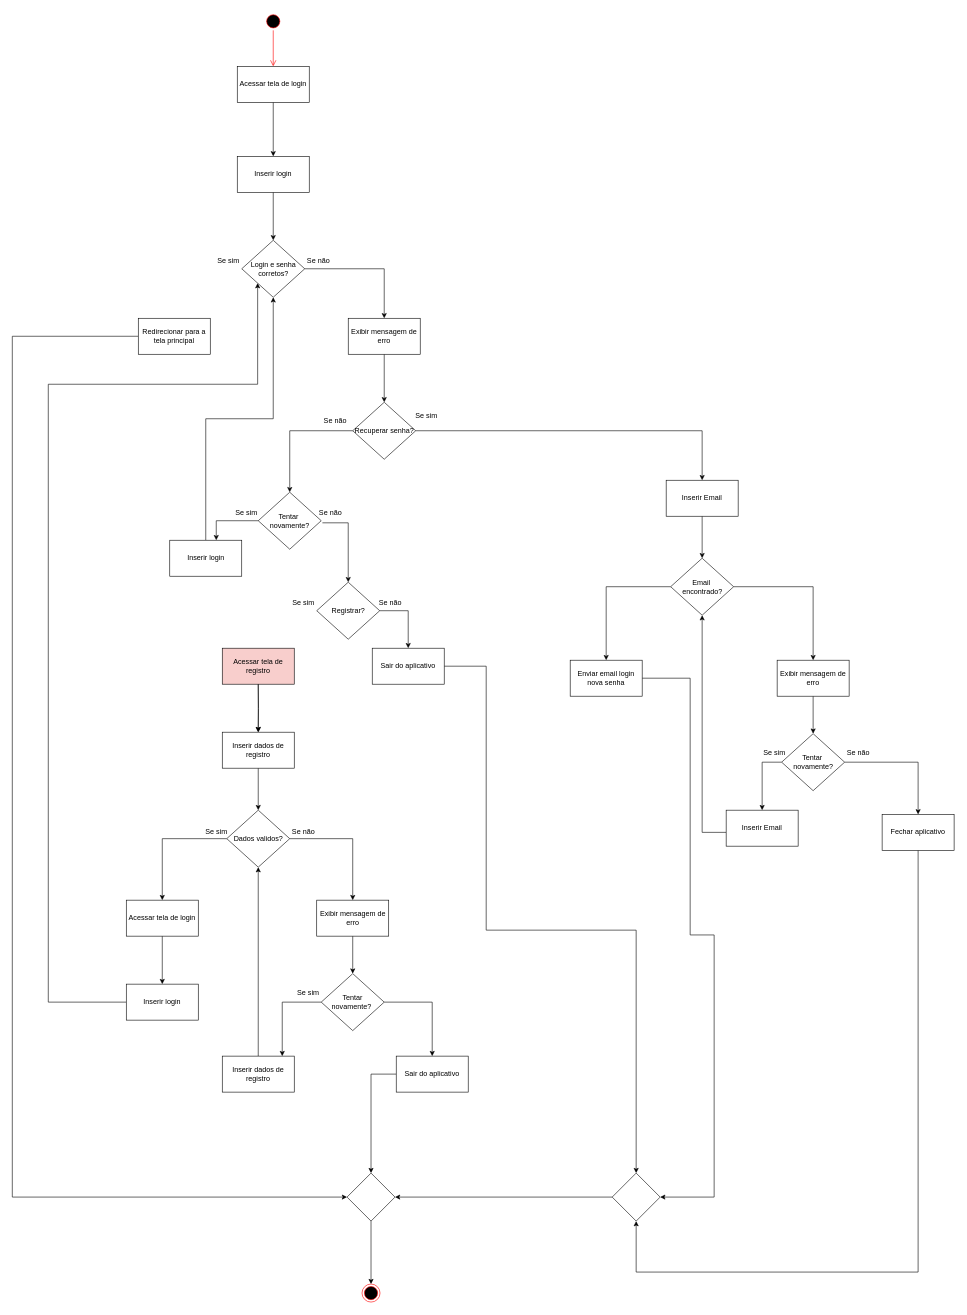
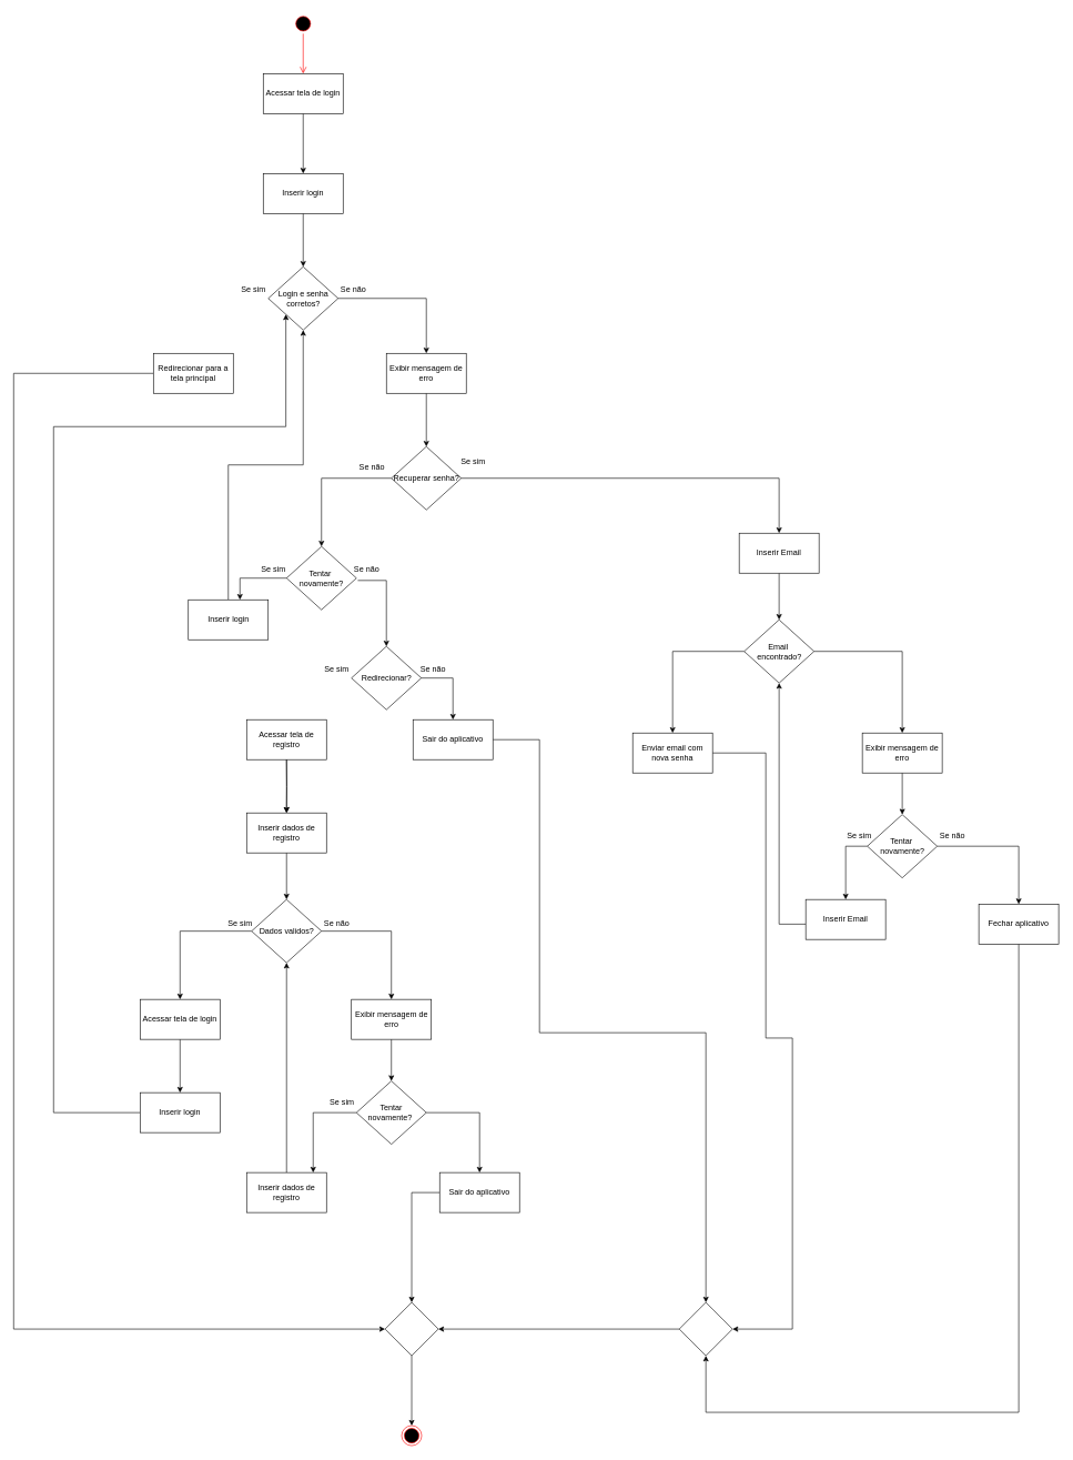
  <mxCell id="0" />
  <mxCell id="1" parent="0" />
  <mxCell id="2" value="" style="ellipse;html=1;shape=startState;fillColor=#000000;strokeColor=#ff0000;" parent="1" vertex="1"><mxGeometry x="440" y="20" width="30" height="30" as="geometry" /></mxCell>
  <mxCell id="3" value="" style="edgeStyle=orthogonalEdgeStyle;html=1;verticalAlign=bottom;endArrow=open;endSize=8;strokeColor=#ff0000;rounded=0;" parent="1" source="2" target="22" edge="1"><mxGeometry relative="1" as="geometry"><mxPoint x="455" y="110" as="targetPoint" /></mxGeometry></mxCell>
  <mxCell id="4" value="" style="edgeStyle=orthogonalEdgeStyle;rounded=0;orthogonalLoop=1;jettySize=auto;html=1;" parent="1" source="22" target="23" edge="1"><mxGeometry relative="1" as="geometry"><mxPoint x="455" y="180" as="sourcePoint" /><mxPoint x="455" y="260" as="targetPoint" /></mxGeometry></mxCell>
  <mxCell id="5" value="" style="edgeStyle=orthogonalEdgeStyle;rounded=0;orthogonalLoop=1;jettySize=auto;html=1;" parent="1" source="23" target="6" edge="1"><mxGeometry relative="1" as="geometry"><mxPoint x="455" y="330" as="sourcePoint" /></mxGeometry></mxCell>
  <mxCell id="6" value="Login e senha corretos?" style="rhombus;whiteSpace=wrap;html=1;" parent="1" vertex="1"><mxGeometry x="402.5" y="400" width="105" height="95" as="geometry" /></mxCell>
  <mxCell id="7" value="Se sim" style="text;html=1;align=center;verticalAlign=middle;resizable=0;points=[];autosize=1;strokeColor=none;fillColor=none;" parent="1" vertex="1"><mxGeometry x="350" y="420" width="60" height="30" as="geometry" /></mxCell>
  <mxCell id="8" value="" style="edgeStyle=orthogonalEdgeStyle;rounded=0;orthogonalLoop=1;jettySize=auto;html=1;" parent="1" source="6" target="26" edge="1"><mxGeometry relative="1" as="geometry"><mxPoint x="640" y="530" as="targetPoint" /></mxGeometry></mxCell>
  <mxCell id="9" value="" style="edgeStyle=orthogonalEdgeStyle;rounded=0;orthogonalLoop=1;jettySize=auto;html=1;" parent="1" source="26" target="13" edge="1"><mxGeometry relative="1" as="geometry"><mxPoint x="640" y="670" as="targetPoint" /><mxPoint x="640" y="600" as="sourcePoint" /></mxGeometry></mxCell>
  <mxCell id="10" value="Se não" style="text;html=1;align=center;verticalAlign=middle;resizable=0;points=[];autosize=1;strokeColor=none;fillColor=none;" parent="1" vertex="1"><mxGeometry x="500" y="420" width="60" height="30" as="geometry" /></mxCell>
  <mxCell id="11" style="edgeStyle=orthogonalEdgeStyle;rounded=0;orthogonalLoop=1;jettySize=auto;html=1;" parent="1" source="13" target="18" edge="1"><mxGeometry relative="1" as="geometry"><mxPoint x="490" y="820" as="targetPoint" /></mxGeometry></mxCell>
  <mxCell id="12" value="" style="edgeStyle=orthogonalEdgeStyle;rounded=0;orthogonalLoop=1;jettySize=auto;html=1;" edge="1" parent="1" source="13" target="62"><mxGeometry relative="1" as="geometry"><mxPoint x="825" y="850" as="targetPoint" /><Array as="points"><mxPoint x="1170" y="717" /></Array></mxGeometry></mxCell>
  <mxCell id="13" value="Recuperar senha?" style="rhombus;whiteSpace=wrap;html=1;" parent="1" vertex="1"><mxGeometry x="587.5" y="670" width="105" height="95" as="geometry" /></mxCell>
  <mxCell id="14" value="Se sim" style="text;html=1;align=center;verticalAlign=middle;resizable=0;points=[];autosize=1;strokeColor=none;fillColor=none;" parent="1" vertex="1"><mxGeometry x="680" y="678" width="60" height="30" as="geometry" /></mxCell>
  <mxCell id="15" value="Se não" style="text;html=1;align=center;verticalAlign=middle;resizable=0;points=[];autosize=1;strokeColor=none;fillColor=none;" parent="1" vertex="1"><mxGeometry x="527.5" y="686" width="60" height="30" as="geometry" /></mxCell>
  <mxCell id="16" value="" style="edgeStyle=orthogonalEdgeStyle;rounded=0;orthogonalLoop=1;jettySize=auto;html=1;exitX=0.283;exitY=1.033;exitDx=0;exitDy=0;exitPerimeter=0;entryX=0.5;entryY=0;entryDx=0;entryDy=0;" parent="1" source="30" target="21" edge="1"><mxGeometry relative="1" as="geometry"><mxPoint x="550" y="890" as="sourcePoint" /><mxPoint x="650" y="950" as="targetPoint" /><Array as="points"><mxPoint x="580" y="871" /></Array></mxGeometry></mxCell>
  <mxCell id="17" style="edgeStyle=orthogonalEdgeStyle;rounded=0;orthogonalLoop=1;jettySize=auto;html=1;" edge="1" parent="1" source="18" target="52"><mxGeometry relative="1" as="geometry"><Array as="points"><mxPoint x="360" y="868" /></Array></mxGeometry></mxCell>
  <mxCell id="18" value="Tentar&amp;nbsp; novamente?" style="rhombus;whiteSpace=wrap;html=1;" parent="1" vertex="1"><mxGeometry x="430" y="820" width="105" height="95" as="geometry" /></mxCell>
  <mxCell id="19" value="Se sim" style="text;html=1;align=center;verticalAlign=middle;resizable=0;points=[];autosize=1;strokeColor=none;fillColor=none;" parent="1" vertex="1"><mxGeometry x="380" y="840" width="60" height="30" as="geometry" /></mxCell>
  <mxCell id="20" value="" style="edgeStyle=orthogonalEdgeStyle;rounded=0;orthogonalLoop=1;jettySize=auto;html=1;exitX=1;exitY=0.5;exitDx=0;exitDy=0;" edge="1" parent="1" source="21" target="32"><mxGeometry relative="1" as="geometry" /></mxCell>
- <mxCell id="21" value="Registrar?" style="rhombus;whiteSpace=wrap;html=1;" parent="1" vertex="1"><mxGeometry x="527.5" y="970" width="105" height="95" as="geometry" /></mxCell>
+ <mxCell id="21" value="Redirecionar?" style="rhombus;whiteSpace=wrap;html=1;" parent="1" vertex="1"><mxGeometry x="527.5" y="970" width="105" height="95" as="geometry" /></mxCell>
  <mxCell id="22" value="Acessar tela de login" style="rounded=0;whiteSpace=wrap;html=1;" vertex="1" parent="1"><mxGeometry x="395" y="110" width="120" height="60" as="geometry" /></mxCell>
  <mxCell id="23" value="Inserir login" style="rounded=0;whiteSpace=wrap;html=1;" vertex="1" parent="1"><mxGeometry x="395" y="260" width="120" height="60" as="geometry" /></mxCell>
  <mxCell id="24" style="edgeStyle=orthogonalEdgeStyle;rounded=0;orthogonalLoop=1;jettySize=auto;html=1;" edge="1" parent="1" source="25" target="60"><mxGeometry relative="1" as="geometry"><Array as="points"><mxPoint x="20" y="560" /><mxPoint x="20" y="1995" /></Array></mxGeometry></mxCell>
  <mxCell id="25" value="Redirecionar para a tela principal" style="rounded=0;whiteSpace=wrap;html=1;" vertex="1" parent="1"><mxGeometry x="230" y="530" width="120" height="60" as="geometry" /></mxCell>
  <mxCell id="26" value="Exibir mensagem de erro" style="rounded=0;whiteSpace=wrap;html=1;" vertex="1" parent="1"><mxGeometry x="580" y="530" width="120" height="60" as="geometry" /></mxCell>
  <mxCell id="27" value="" style="edgeStyle=orthogonalEdgeStyle;rounded=0;orthogonalLoop=1;jettySize=auto;html=1;" edge="1" parent="1" source="28"><mxGeometry relative="1" as="geometry"><mxPoint x="430" y="1220" as="targetPoint" /></mxGeometry></mxCell>
- <mxCell id="28" value="Acessar tela de registro" style="whiteSpace=wrap;html=1;fillColor=#f8cecc;" vertex="1" parent="1"><mxGeometry x="370" y="1080" width="120" height="60" as="geometry" /></mxCell>
+ <mxCell id="28" value="Acessar tela de registro" style="whiteSpace=wrap;html=1;" vertex="1" parent="1"><mxGeometry x="370" y="1080" width="120" height="60" as="geometry" /></mxCell>
  <mxCell id="29" value="Se sim" style="text;html=1;align=center;verticalAlign=middle;resizable=0;points=[];autosize=1;strokeColor=none;fillColor=none;" vertex="1" parent="1"><mxGeometry x="475" y="990" width="60" height="30" as="geometry" /></mxCell>
  <mxCell id="30" value="Se não" style="text;html=1;align=center;verticalAlign=middle;resizable=0;points=[];autosize=1;strokeColor=none;fillColor=none;" vertex="1" parent="1"><mxGeometry x="520" y="840" width="60" height="30" as="geometry" /></mxCell>
  <mxCell id="31" style="edgeStyle=orthogonalEdgeStyle;rounded=0;orthogonalLoop=1;jettySize=auto;html=1;entryX=0.5;entryY=0;entryDx=0;entryDy=0;" edge="1" parent="1" source="32" target="77"><mxGeometry relative="1" as="geometry"><Array as="points"><mxPoint x="810" y="1110" /><mxPoint x="810" y="1550" /><mxPoint x="1060" y="1550" /></Array></mxGeometry></mxCell>
  <mxCell id="32" value="Sair do aplicativo" style="whiteSpace=wrap;html=1;" vertex="1" parent="1"><mxGeometry x="620" y="1080" width="120" height="60" as="geometry" /></mxCell>
  <mxCell id="33" value="Se não" style="text;html=1;align=center;verticalAlign=middle;resizable=0;points=[];autosize=1;strokeColor=none;fillColor=none;" vertex="1" parent="1"><mxGeometry x="620" y="990" width="60" height="30" as="geometry" /></mxCell>
  <mxCell id="34" value="" style="edgeStyle=orthogonalEdgeStyle;rounded=0;orthogonalLoop=1;jettySize=auto;html=1;" edge="1" parent="1" target="36"><mxGeometry relative="1" as="geometry"><mxPoint x="430" y="1140" as="sourcePoint" /></mxGeometry></mxCell>
  <mxCell id="35" value="" style="edgeStyle=orthogonalEdgeStyle;rounded=0;orthogonalLoop=1;jettySize=auto;html=1;" edge="1" parent="1" source="36" target="39"><mxGeometry relative="1" as="geometry" /></mxCell>
  <mxCell id="36" value="Inserir dados de registro" style="whiteSpace=wrap;html=1;" vertex="1" parent="1"><mxGeometry x="370" y="1220" width="120" height="60" as="geometry" /></mxCell>
  <mxCell id="37" value="" style="edgeStyle=orthogonalEdgeStyle;rounded=0;orthogonalLoop=1;jettySize=auto;html=1;" edge="1" parent="1" source="39" target="41"><mxGeometry relative="1" as="geometry" /></mxCell>
  <mxCell id="38" value="" style="edgeStyle=orthogonalEdgeStyle;rounded=0;orthogonalLoop=1;jettySize=auto;html=1;" edge="1" parent="1" source="39" target="46"><mxGeometry relative="1" as="geometry" /></mxCell>
  <mxCell id="39" value="Dados validos?" style="rhombus;whiteSpace=wrap;html=1;" vertex="1" parent="1"><mxGeometry x="377.5" y="1350" width="105" height="95" as="geometry" /></mxCell>
  <mxCell id="40" value="" style="edgeStyle=orthogonalEdgeStyle;rounded=0;orthogonalLoop=1;jettySize=auto;html=1;" edge="1" parent="1" source="41" target="44"><mxGeometry relative="1" as="geometry" /></mxCell>
  <mxCell id="41" value="Acessar tela de login" style="whiteSpace=wrap;html=1;" vertex="1" parent="1"><mxGeometry x="210" y="1500" width="120" height="60" as="geometry" /></mxCell>
  <mxCell id="42" value="Se sim" style="text;html=1;align=center;verticalAlign=middle;resizable=0;points=[];autosize=1;strokeColor=none;fillColor=none;" vertex="1" parent="1"><mxGeometry x="330" y="1372" width="60" height="30" as="geometry" /></mxCell>
  <mxCell id="43" style="edgeStyle=orthogonalEdgeStyle;rounded=0;orthogonalLoop=1;jettySize=auto;html=1;" edge="1" parent="1" source="44" target="6"><mxGeometry relative="1" as="geometry"><mxPoint x="390" y="550" as="targetPoint" /><Array as="points"><mxPoint x="80" y="1670" /><mxPoint x="80" y="640" /><mxPoint x="429" y="640" /></Array></mxGeometry></mxCell>
  <mxCell id="44" value="Inserir login" style="whiteSpace=wrap;html=1;" vertex="1" parent="1"><mxGeometry x="210" y="1640" width="120" height="60" as="geometry" /></mxCell>
  <mxCell id="45" value="" style="edgeStyle=orthogonalEdgeStyle;rounded=0;orthogonalLoop=1;jettySize=auto;html=1;" edge="1" parent="1" source="46" target="50"><mxGeometry relative="1" as="geometry"><mxPoint x="595" y="1625" as="targetPoint" /></mxGeometry></mxCell>
  <mxCell id="46" value="Exibir mensagem de erro" style="whiteSpace=wrap;html=1;" vertex="1" parent="1"><mxGeometry x="527.5" y="1500" width="120" height="60" as="geometry" /></mxCell>
  <mxCell id="47" value="Se não" style="text;html=1;align=center;verticalAlign=middle;resizable=0;points=[];autosize=1;strokeColor=none;fillColor=none;" vertex="1" parent="1"><mxGeometry x="475" y="1372" width="60" height="30" as="geometry" /></mxCell>
  <mxCell id="48" value="" style="edgeStyle=orthogonalEdgeStyle;rounded=0;orthogonalLoop=1;jettySize=auto;html=1;" edge="1" parent="1" source="50" target="54"><mxGeometry relative="1" as="geometry"><Array as="points"><mxPoint x="470" y="1670" /></Array></mxGeometry></mxCell>
  <mxCell id="49" value="" style="edgeStyle=orthogonalEdgeStyle;rounded=0;orthogonalLoop=1;jettySize=auto;html=1;" edge="1" parent="1" source="50" target="57"><mxGeometry relative="1" as="geometry" /></mxCell>
  <mxCell id="50" value="Tentar novamente?&amp;nbsp;" style="rhombus;whiteSpace=wrap;html=1;" vertex="1" parent="1"><mxGeometry x="535" y="1622.5" width="105" height="95" as="geometry" /></mxCell>
  <mxCell id="51" style="edgeStyle=orthogonalEdgeStyle;rounded=0;orthogonalLoop=1;jettySize=auto;html=1;" edge="1" parent="1" source="52" target="6"><mxGeometry relative="1" as="geometry" /></mxCell>
  <mxCell id="52" value="Inserir login" style="whiteSpace=wrap;html=1;" vertex="1" parent="1"><mxGeometry x="282.5" y="900" width="120" height="60" as="geometry" /></mxCell>
  <mxCell id="53" style="edgeStyle=orthogonalEdgeStyle;rounded=0;orthogonalLoop=1;jettySize=auto;html=1;" edge="1" parent="1" source="54" target="39"><mxGeometry relative="1" as="geometry" /></mxCell>
  <mxCell id="54" value="Inserir dados de registro" style="whiteSpace=wrap;html=1;" vertex="1" parent="1"><mxGeometry x="370" y="1760" width="120" height="60" as="geometry" /></mxCell>
  <mxCell id="55" value="Se sim" style="text;html=1;align=center;verticalAlign=middle;resizable=0;points=[];autosize=1;strokeColor=none;fillColor=none;" vertex="1" parent="1"><mxGeometry x="482.5" y="1640" width="60" height="30" as="geometry" /></mxCell>
  <mxCell id="56" style="edgeStyle=orthogonalEdgeStyle;rounded=0;orthogonalLoop=1;jettySize=auto;html=1;" edge="1" parent="1" source="57" target="60"><mxGeometry relative="1" as="geometry" /></mxCell>
  <mxCell id="57" value="Sair do aplicativo" style="whiteSpace=wrap;html=1;" vertex="1" parent="1"><mxGeometry x="660" y="1760" width="120" height="60" as="geometry" /></mxCell>
  <mxCell id="58" value="" style="ellipse;html=1;shape=endState;fillColor=#000000;strokeColor=#ff0000;" vertex="1" parent="1"><mxGeometry x="603" y="2140" width="30" height="30" as="geometry" /></mxCell>
  <mxCell id="59" value="" style="edgeStyle=orthogonalEdgeStyle;rounded=0;orthogonalLoop=1;jettySize=auto;html=1;" edge="1" parent="1" source="60" target="58"><mxGeometry relative="1" as="geometry" /></mxCell>
  <mxCell id="60" value="" style="rhombus;whiteSpace=wrap;html=1;" vertex="1" parent="1"><mxGeometry x="578" y="1955" width="80" height="80" as="geometry" /></mxCell>
  <mxCell id="61" value="" style="edgeStyle=orthogonalEdgeStyle;rounded=0;orthogonalLoop=1;jettySize=auto;html=1;" edge="1" parent="1" source="62" target="65"><mxGeometry relative="1" as="geometry"><mxPoint x="1170" y="930" as="targetPoint" /></mxGeometry></mxCell>
  <mxCell id="62" value="Inserir Email" style="whiteSpace=wrap;html=1;" vertex="1" parent="1"><mxGeometry x="1110" y="800" width="120" height="60" as="geometry" /></mxCell>
  <mxCell id="63" value="" style="edgeStyle=orthogonalEdgeStyle;rounded=0;orthogonalLoop=1;jettySize=auto;html=1;" edge="1" parent="1" source="65" target="67"><mxGeometry relative="1" as="geometry" /></mxCell>
  <mxCell id="64" value="" style="edgeStyle=orthogonalEdgeStyle;rounded=0;orthogonalLoop=1;jettySize=auto;html=1;" edge="1" parent="1" source="65" target="69"><mxGeometry relative="1" as="geometry" /></mxCell>
  <mxCell id="65" value="Email&amp;nbsp; encontrado?" style="rhombus;whiteSpace=wrap;html=1;" vertex="1" parent="1"><mxGeometry x="1117.5" y="930" width="105" height="95" as="geometry" /></mxCell>
  <mxCell id="66" style="edgeStyle=orthogonalEdgeStyle;rounded=0;orthogonalLoop=1;jettySize=auto;html=1;" edge="1" parent="1" source="67" target="77"><mxGeometry relative="1" as="geometry"><mxPoint x="1160" y="1920" as="targetPoint" /><Array as="points"><mxPoint x="1150" y="1130" /><mxPoint x="1150" y="1558" /><mxPoint x="1190" y="1558" /><mxPoint x="1190" y="1995" /></Array></mxGeometry></mxCell>
- <mxCell id="67" value="Enviar email login nova senha" style="whiteSpace=wrap;html=1;" vertex="1" parent="1"><mxGeometry x="950" y="1100" width="120" height="60" as="geometry" /></mxCell>
+ <mxCell id="67" value="Enviar email com nova senha" style="whiteSpace=wrap;html=1;" vertex="1" parent="1"><mxGeometry x="950" y="1100" width="120" height="60" as="geometry" /></mxCell>
  <mxCell id="68" value="" style="edgeStyle=orthogonalEdgeStyle;rounded=0;orthogonalLoop=1;jettySize=auto;html=1;" edge="1" parent="1" source="69" target="72"><mxGeometry relative="1" as="geometry" /></mxCell>
  <mxCell id="69" value="Exibir mensagem de erro" style="whiteSpace=wrap;html=1;" vertex="1" parent="1"><mxGeometry x="1295" y="1100" width="120" height="60" as="geometry" /></mxCell>
  <mxCell id="70" value="" style="edgeStyle=orthogonalEdgeStyle;rounded=0;orthogonalLoop=1;jettySize=auto;html=1;exitX=0;exitY=0.5;exitDx=0;exitDy=0;" edge="1" parent="1" source="72" target="75"><mxGeometry relative="1" as="geometry" /></mxCell>
  <mxCell id="71" value="" style="edgeStyle=orthogonalEdgeStyle;rounded=0;orthogonalLoop=1;jettySize=auto;html=1;" edge="1" parent="1" source="72" target="79"><mxGeometry relative="1" as="geometry" /></mxCell>
  <mxCell id="72" value="Tentar&amp;nbsp; novamente?" style="rhombus;whiteSpace=wrap;html=1;" vertex="1" parent="1"><mxGeometry x="1302.5" y="1222.5" width="105" height="95" as="geometry" /></mxCell>
  <mxCell id="73" value="Se sim" style="text;html=1;align=center;verticalAlign=middle;resizable=0;points=[];autosize=1;strokeColor=none;fillColor=none;" vertex="1" parent="1"><mxGeometry x="1260" y="1240" width="60" height="30" as="geometry" /></mxCell>
  <mxCell id="74" style="edgeStyle=orthogonalEdgeStyle;rounded=0;orthogonalLoop=1;jettySize=auto;html=1;" edge="1" parent="1" source="75" target="65"><mxGeometry relative="1" as="geometry"><Array as="points"><mxPoint x="1170" y="1387" /></Array></mxGeometry></mxCell>
  <mxCell id="75" value="Inserir Email" style="whiteSpace=wrap;html=1;" vertex="1" parent="1"><mxGeometry x="1210" y="1350" width="120" height="60" as="geometry" /></mxCell>
  <mxCell id="76" style="edgeStyle=orthogonalEdgeStyle;rounded=0;orthogonalLoop=1;jettySize=auto;html=1;" edge="1" parent="1" source="77" target="60"><mxGeometry relative="1" as="geometry" /></mxCell>
  <mxCell id="77" value="" style="rhombus;whiteSpace=wrap;html=1;" vertex="1" parent="1"><mxGeometry x="1020" y="1955" width="80" height="80" as="geometry" /></mxCell>
  <mxCell id="78" style="edgeStyle=orthogonalEdgeStyle;rounded=0;orthogonalLoop=1;jettySize=auto;html=1;" edge="1" parent="1" source="79" target="77"><mxGeometry relative="1" as="geometry"><Array as="points"><mxPoint x="1530" y="2120" /><mxPoint x="1060" y="2120" /></Array></mxGeometry></mxCell>
  <mxCell id="79" value="Fechar aplicativo" style="whiteSpace=wrap;html=1;" vertex="1" parent="1"><mxGeometry x="1470" y="1357" width="120" height="60" as="geometry" /></mxCell>
  <mxCell id="80" value="Se não" style="text;html=1;align=center;verticalAlign=middle;resizable=0;points=[];autosize=1;strokeColor=none;fillColor=none;" vertex="1" parent="1"><mxGeometry x="1400" y="1240" width="60" height="30" as="geometry" /></mxCell>
